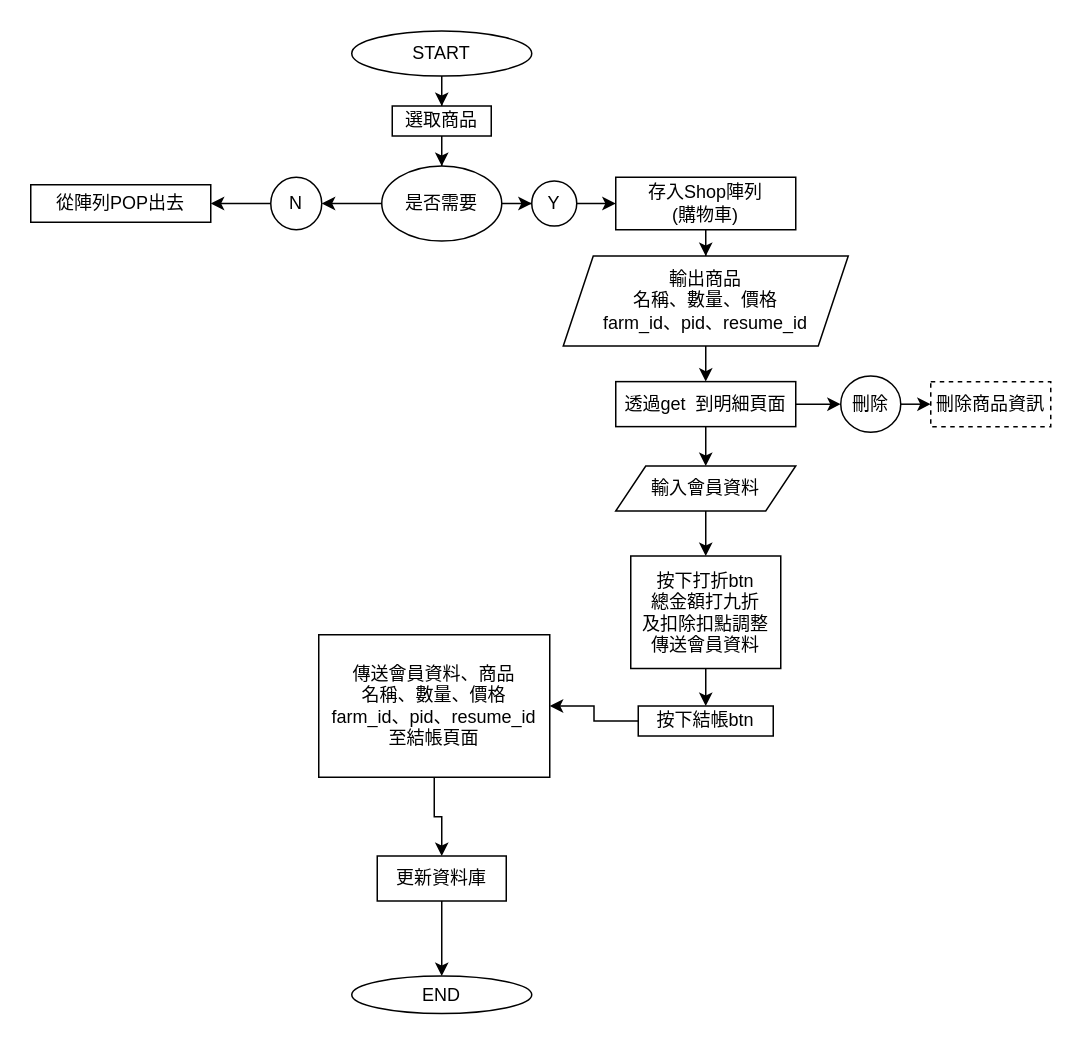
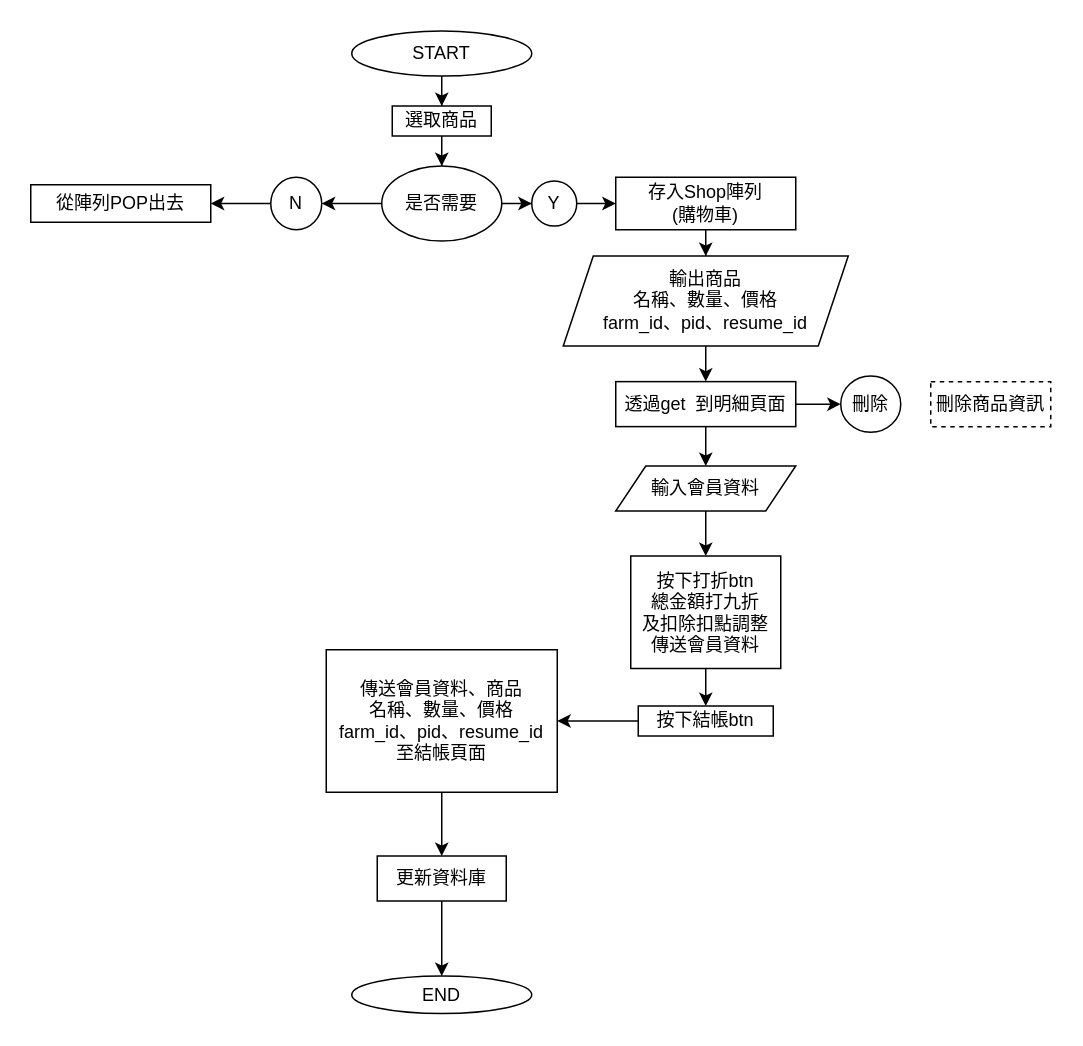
  <mxCell id="0" />
  <mxCell id="1" parent="0" />
  <mxCell id="2" value="" style="edgeStyle=orthogonalEdgeStyle;rounded=0;orthogonalLoop=1;jettySize=auto;html=1;" parent="1" source="3" target="5" edge="1"><mxGeometry relative="1" as="geometry" /></mxCell>
  <mxCell id="3" value="START" style="ellipse;whiteSpace=wrap;html=1;" parent="1" vertex="1"><mxGeometry x="234" y="20" width="120" height="30" as="geometry" /></mxCell>
  <mxCell id="4" value="" style="edgeStyle=orthogonalEdgeStyle;rounded=0;orthogonalLoop=1;jettySize=auto;html=1;" parent="1" source="5" target="8" edge="1"><mxGeometry relative="1" as="geometry" /></mxCell>
  <mxCell id="5" value="選取商品" style="whiteSpace=wrap;html=1;" parent="1" vertex="1"><mxGeometry x="261" y="70" width="66" height="20" as="geometry" /></mxCell>
  <mxCell id="6" value="" style="edgeStyle=orthogonalEdgeStyle;rounded=0;orthogonalLoop=1;jettySize=auto;html=1;" parent="1" source="8" target="10" edge="1"><mxGeometry relative="1" as="geometry" /></mxCell>
  <mxCell id="7" value="" style="edgeStyle=orthogonalEdgeStyle;rounded=0;orthogonalLoop=1;jettySize=auto;html=1;" parent="1" source="8" target="12" edge="1"><mxGeometry relative="1" as="geometry" /></mxCell>
  <mxCell id="8" value="是否需要" style="ellipse;whiteSpace=wrap;html=1;" parent="1" vertex="1"><mxGeometry x="254" y="110" width="80" height="50" as="geometry" /></mxCell>
  <mxCell id="9" value="" style="edgeStyle=orthogonalEdgeStyle;rounded=0;orthogonalLoop=1;jettySize=auto;html=1;" parent="1" source="10" target="14" edge="1"><mxGeometry relative="1" as="geometry" /></mxCell>
  <mxCell id="10" value="Y" style="ellipse;whiteSpace=wrap;html=1;" parent="1" vertex="1"><mxGeometry x="354" y="120" width="30" height="30" as="geometry" /></mxCell>
  <mxCell id="11" value="" style="edgeStyle=orthogonalEdgeStyle;rounded=0;orthogonalLoop=1;jettySize=auto;html=1;" parent="1" source="12" target="23" edge="1"><mxGeometry relative="1" as="geometry" /></mxCell>
  <mxCell id="12" value="N" style="ellipse;whiteSpace=wrap;html=1;" parent="1" vertex="1"><mxGeometry x="180" y="117.5" width="34" height="35" as="geometry" /></mxCell>
  <mxCell id="13" value="" style="edgeStyle=orthogonalEdgeStyle;rounded=0;orthogonalLoop=1;jettySize=auto;html=1;" parent="1" source="14" target="16" edge="1"><mxGeometry relative="1" as="geometry" /></mxCell>
  <mxCell id="14" value="存入Shop陣列&lt;br&gt;(購物車)" style="whiteSpace=wrap;html=1;" parent="1" vertex="1"><mxGeometry x="410" y="117.5" width="120" height="35" as="geometry" /></mxCell>
  <mxCell id="15" value="" style="edgeStyle=orthogonalEdgeStyle;rounded=0;orthogonalLoop=1;jettySize=auto;html=1;" parent="1" source="16" target="19" edge="1"><mxGeometry relative="1" as="geometry" /></mxCell>
  <mxCell id="16" value="輸出商品&lt;br&gt;名稱、數量、價格&lt;br&gt;farm_id、pid、resume_id" style="shape=parallelogram;perimeter=parallelogramPerimeter;whiteSpace=wrap;html=1;fixedSize=1;" parent="1" vertex="1"><mxGeometry x="375" y="170" width="190" height="60" as="geometry" /></mxCell>
  <mxCell id="17" value="" style="edgeStyle=orthogonalEdgeStyle;rounded=0;orthogonalLoop=1;jettySize=auto;html=1;" parent="1" source="19" target="21" edge="1"><mxGeometry relative="1" as="geometry" /></mxCell>
  <mxCell id="18" value="" style="edgeStyle=orthogonalEdgeStyle;rounded=0;orthogonalLoop=1;jettySize=auto;html=1;" parent="1" source="19" target="25" edge="1"><mxGeometry relative="1" as="geometry" /></mxCell>
  <mxCell id="19" value="透過get&amp;nbsp; 到明細頁面" style="whiteSpace=wrap;html=1;" parent="1" vertex="1"><mxGeometry x="410" y="253.75" width="120" height="30" as="geometry" /></mxCell>
- <mxCell id="20" style="edgeStyle=orthogonalEdgeStyle;rounded=0;orthogonalLoop=1;jettySize=auto;html=1;" parent="1" source="21" target="22" edge="1"><mxGeometry relative="1" as="geometry" /></mxCell>
  <mxCell id="21" value="刪除" style="ellipse;whiteSpace=wrap;html=1;" parent="1" vertex="1"><mxGeometry x="560" y="250" width="40" height="37.5" as="geometry" /></mxCell>
  <mxCell id="22" value="刪除商品資訊" style="whiteSpace=wrap;html=1;dashed=1;" parent="1" vertex="1"><mxGeometry x="620" y="253.75" width="80" height="30" as="geometry" /></mxCell>
  <mxCell id="23" value="從陣列POP出去" style="whiteSpace=wrap;html=1;" parent="1" vertex="1"><mxGeometry x="20" y="122.5" width="120" height="25" as="geometry" /></mxCell>
  <mxCell id="24" value="" style="edgeStyle=orthogonalEdgeStyle;rounded=0;orthogonalLoop=1;jettySize=auto;html=1;" parent="1" source="25" target="27" edge="1"><mxGeometry relative="1" as="geometry" /></mxCell>
  <mxCell id="25" value="輸入會員資料" style="shape=parallelogram;perimeter=parallelogramPerimeter;whiteSpace=wrap;html=1;fixedSize=1;" parent="1" vertex="1"><mxGeometry x="410" y="310" width="120" height="30" as="geometry" /></mxCell>
  <mxCell id="26" value="" style="edgeStyle=orthogonalEdgeStyle;rounded=0;orthogonalLoop=1;jettySize=auto;html=1;" parent="1" source="27" target="29" edge="1"><mxGeometry relative="1" as="geometry" /></mxCell>
  <mxCell id="27" value="按下打折btn&lt;br&gt;總金額打九折&lt;br&gt;及扣除扣點調整&lt;br&gt;傳送會員資料" style="whiteSpace=wrap;html=1;" parent="1" vertex="1"><mxGeometry x="420" y="370" width="100" height="75" as="geometry" /></mxCell>
  <mxCell id="28" value="" style="edgeStyle=orthogonalEdgeStyle;rounded=0;orthogonalLoop=1;jettySize=auto;html=1;" parent="1" source="29" target="31" edge="1"><mxGeometry relative="1" as="geometry" /></mxCell>
  <mxCell id="29" value="按下結帳btn" style="whiteSpace=wrap;html=1;" parent="1" vertex="1"><mxGeometry x="425" y="470" width="90" height="20" as="geometry" /></mxCell>
  <mxCell id="30" value="" style="edgeStyle=orthogonalEdgeStyle;rounded=0;orthogonalLoop=1;jettySize=auto;html=1;" parent="1" source="31" target="33" edge="1"><mxGeometry relative="1" as="geometry" /></mxCell>
- <mxCell id="31" value="傳送會員資料、商品&lt;br&gt;名稱、數量、價格&lt;br&gt;farm_id、pid、resume_id&lt;br&gt;至結帳頁面" style="whiteSpace=wrap;html=1;" parent="1" vertex="1"><mxGeometry x="212" y="422.5" width="154" height="95" as="geometry" /></mxCell>
+ <mxCell id="31" value="傳送會員資料、商品&lt;br&gt;名稱、數量、價格&lt;br&gt;farm_id、pid、resume_id&lt;br&gt;至結帳頁面" style="whiteSpace=wrap;html=1;" parent="1" vertex="1"><mxGeometry x="217" y="432.5" width="154" height="95" as="geometry" /></mxCell>
  <mxCell id="32" value="" style="edgeStyle=orthogonalEdgeStyle;rounded=0;orthogonalLoop=1;jettySize=auto;html=1;" parent="1" source="33" target="34" edge="1"><mxGeometry relative="1" as="geometry" /></mxCell>
  <mxCell id="33" value="更新資料庫" style="whiteSpace=wrap;html=1;" parent="1" vertex="1"><mxGeometry x="251" y="570" width="86" height="30" as="geometry" /></mxCell>
  <mxCell id="34" value="END" style="ellipse;whiteSpace=wrap;html=1;" parent="1" vertex="1"><mxGeometry x="234" y="650" width="120" height="25" as="geometry" /></mxCell>
